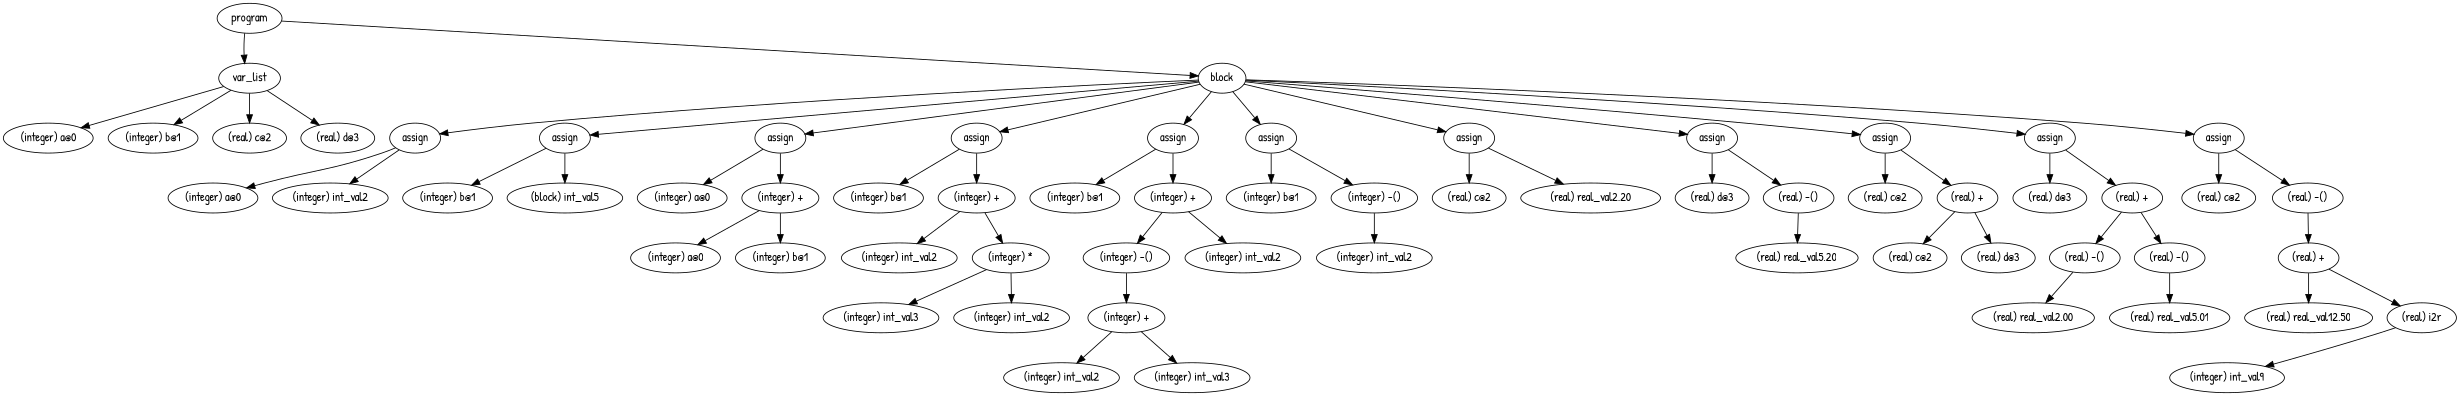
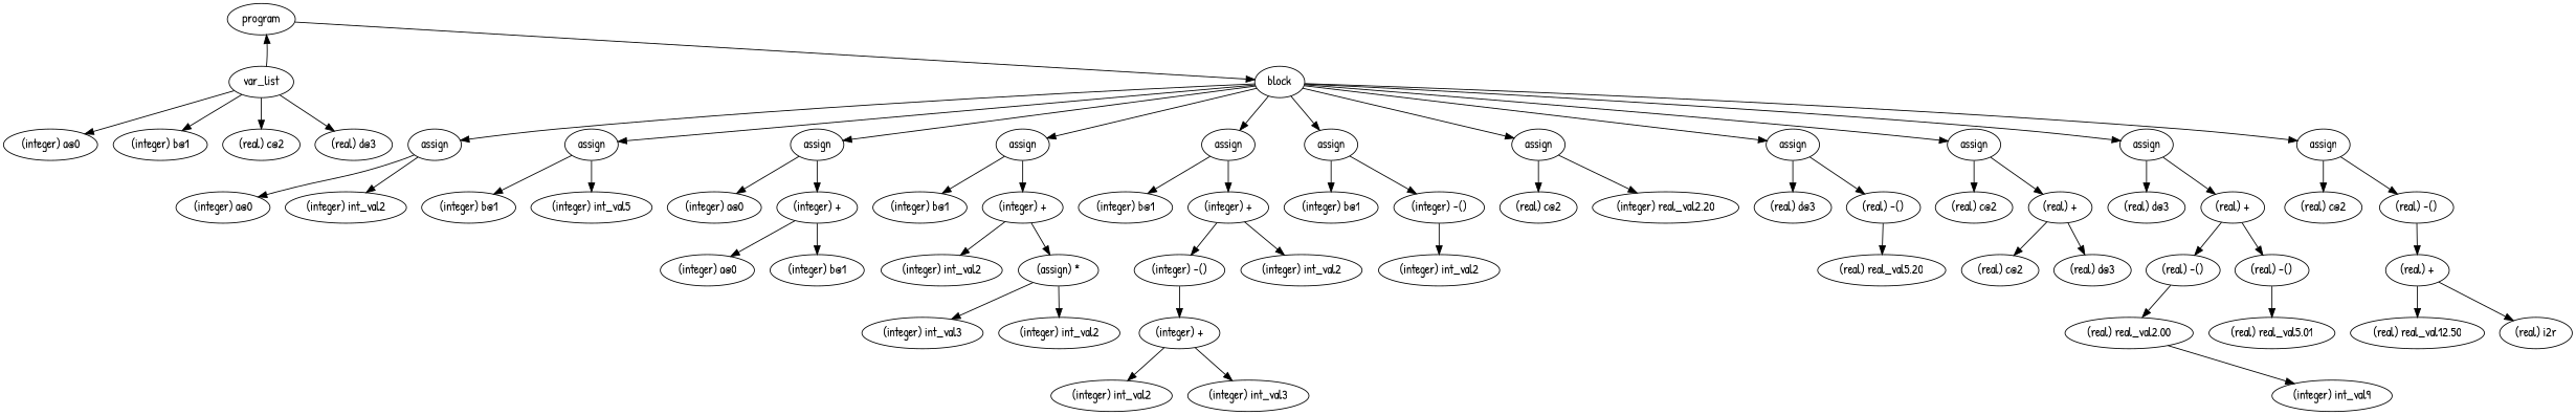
  digraph {
    fontname="Patrick Hand"
    ordering=out
    node [fontname="Patrick Hand"]
    edge [fontname="Patrick Hand"]
    n1 [label=program]
    n2 [label=var_list]
    n3 [label=block]
    n4 [label="(integer) a@0"]
    n5 [label="(integer) b@1"]
    n6 [label="(real) c@2"]
    n7 [label="(real) d@3"]
    n8 [label=assign]
    n9 [label=assign]
    n10 [label=assign]
    n11 [label=assign]
    n12 [label=assign]
    n13 [label=assign]
    n14 [label=assign]
    n15 [label=assign]
    n16 [label=assign]
    n17 [label=assign]
    n18 [label=assign]
    n19 [label="(integer) a@0"]
    n20 [label="(integer) int_val2"]
    n21 [label="(integer) b@1"]
-   n22 [label="(block) int_val5"]
+   n22 [label="(integer) int_val5"]
    n23 [label="(integer) a@0"]
    n24 [label="(integer) +"]
    n25 [label="(integer) b@1"]
    n26 [label="(integer) +"]
    n27 [label="(integer) b@1"]
    n28 [label="(integer) +"]
    n29 [label="(integer) b@1"]
    n30 [label="(integer) -()"]
    n31 [label="(real) c@2"]
-   n32 [label="(real) real_val2.20"]
+   n32 [label="(integer) real_val2.20"]
    n33 [label="(real) d@3"]
    n34 [label="(real) -()"]
    n35 [label="(real) c@2"]
    n36 [label="(real) +"]
    n37 [label="(real) d@3"]
    n38 [label="(real) +"]
    n39 [label="(real) c@2"]
    n40 [label="(real) -()"]
    n41 [label="(integer) a@0"]
    n42 [label="(integer) b@1"]
    n43 [label="(integer) int_val2"]
-   n44 [label="(integer) *"]
+   n44 [label="(assign) *"]
    n45 [label="(integer) int_val3"]
    n46 [label="(integer) int_val2"]
    n47 [label="(integer) -()"]
    n48 [label="(integer) int_val2"]
    n49 [label="(integer) +"]
    n50 [label="(integer) int_val2"]
    n51 [label="(integer) int_val3"]
    n52 [label="(integer) int_val2"]
    n53 [label="(real) real_val5.20"]
    n54 [label="(real) c@2"]
    n55 [label="(real) d@3"]
    n56 [label="(real) -()"]
    n57 [label="(real) -()"]
    n58 [label="(real) real_val2.00"]
    n59 [label="(real) real_val5.01"]
    n60 [label="(real) +"]
    n61 [label="(real) real_val12.50"]
    n62 [label="(real) i2r"]
    n63 [label="(integer) int_val9"]
-   n1 -> n2
+   n2 -> n1
    n1 -> n3
    n2 -> n4
    n2 -> n5
    n2 -> n6
    n2 -> n7
    n3 -> n8
    n3 -> n9
    n3 -> n10
    n3 -> n11
    n3 -> n12
    n3 -> n13
    n3 -> n14
    n3 -> n15
    n3 -> n16
    n3 -> n17
    n3 -> n18
    n8 -> n19
    n8 -> n20
    n9 -> n21
    n9 -> n22
    n10 -> n23
    n10 -> n24
    n11 -> n25
    n11 -> n26
    n12 -> n27
    n12 -> n28
    n13 -> n29
    n13 -> n30
    n14 -> n31
    n14 -> n32
    n15 -> n33
    n15 -> n34
    n16 -> n35
    n16 -> n36
    n17 -> n37
    n17 -> n38
    n18 -> n39
    n18 -> n40
    n24 -> n41
    n24 -> n42
    n26 -> n43
    n26 -> n44
    n28 -> n47
    n28 -> n48
    n30 -> n52
    n34 -> n53
    n36 -> n54
    n36 -> n55
    n38 -> n56
    n38 -> n57
    n40 -> n60
    n44 -> n45
    n44 -> n46
    n47 -> n49
    n49 -> n50
    n49 -> n51
    n56 -> n58
    n57 -> n59
    n60 -> n61
    n60 -> n62
-   n62 -> n63
+   n58 -> n63
  }
